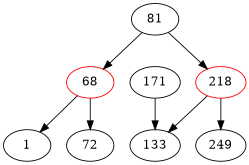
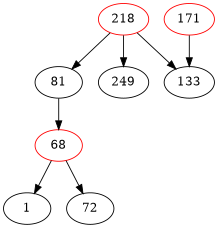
  digraph {
    node [color=black]
    n1 [label=81]
    n2 [color=red label=68]
    n3 [color=red label=218]
    n4 [label=1]
    n5 [label=72]
    n6 [label=133]
    n7 [label=249]
-   n8 [label=171]
+   n8 [color=red label=171]
    n1 -> n2
-   n1 -> n3
+   n3 -> n1
    n2 -> n4
    n2 -> n5
    n3 -> n6
    n3 -> n7
    n8 -> n6
  }
